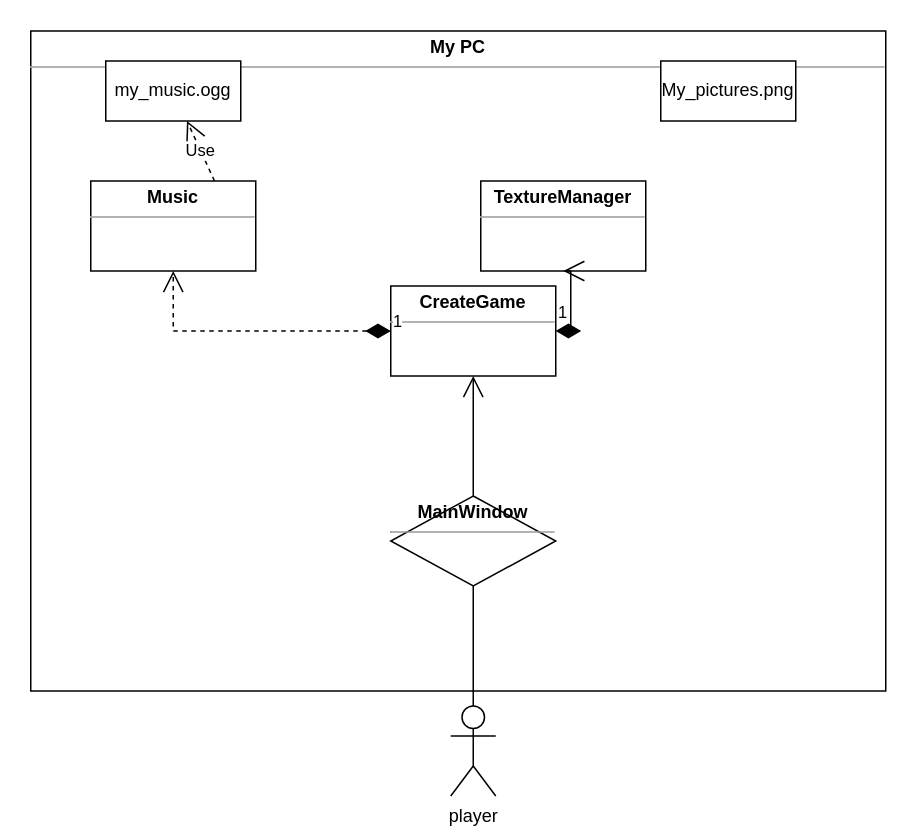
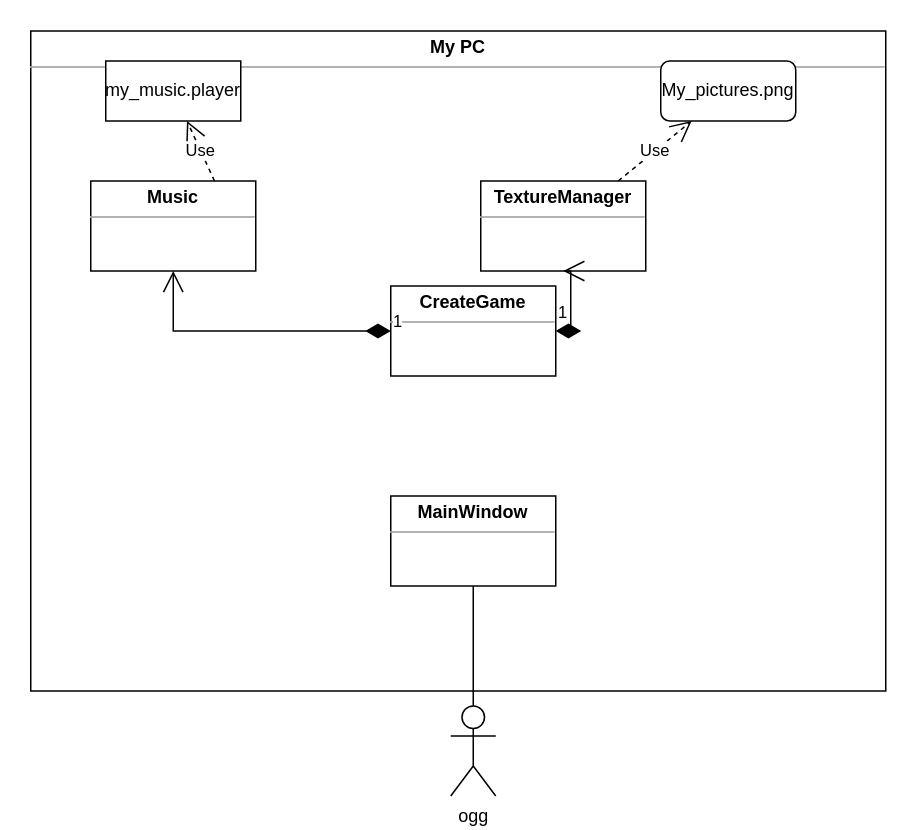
  <mxCell id="0" />
  <mxCell id="1" parent="0" />
  <mxCell id="2" value="&lt;p style=&quot;margin:0px;margin-top:4px;text-align:center;&quot;&gt;&lt;b&gt;My PC&lt;/b&gt;&lt;/p&gt;&lt;hr size=&quot;1&quot;&gt;&lt;div style=&quot;height:2px;&quot;&gt;&lt;/div&gt;" style="verticalAlign=top;align=left;overflow=fill;html=1;whiteSpace=wrap;" parent="1" vertex="1"><mxGeometry x="20" y="20" width="570" height="440" as="geometry" /></mxCell>
  <mxCell id="3" value="&lt;p style=&quot;margin:0px;margin-top:4px;text-align:center;&quot;&gt;&lt;b&gt;Music&lt;/b&gt;&lt;/p&gt;&lt;hr size=&quot;1&quot;&gt;&lt;div style=&quot;height:2px;&quot;&gt;&lt;/div&gt;" style="verticalAlign=top;align=left;overflow=fill;html=1;whiteSpace=wrap;" parent="1" vertex="1"><mxGeometry x="60" y="120" width="110" height="60" as="geometry" /></mxCell>
- <mxCell id="4" value="my_music.ogg" style="html=1;whiteSpace=wrap;" parent="1" vertex="1"><mxGeometry x="70" y="40" width="90" height="40" as="geometry" /></mxCell>
+ <mxCell id="4" value="my_music.player" style="html=1;whiteSpace=wrap;" parent="1" vertex="1"><mxGeometry x="70" y="40" width="90" height="40" as="geometry" /></mxCell>
  <mxCell id="5" value="&lt;p style=&quot;margin:0px;margin-top:4px;text-align:center;&quot;&gt;&lt;b&gt;TextureManager&lt;/b&gt;&lt;br&gt;&lt;/p&gt;&lt;hr size=&quot;1&quot;&gt;&lt;div style=&quot;height:2px;&quot;&gt;&lt;/div&gt;" style="verticalAlign=top;align=left;overflow=fill;html=1;whiteSpace=wrap;" parent="1" vertex="1"><mxGeometry x="320" y="120" width="110" height="60" as="geometry" /></mxCell>
- <mxCell id="6" value="My_pictures.png" style="html=1;whiteSpace=wrap;" parent="1" vertex="1"><mxGeometry x="440" y="40" width="90" height="40" as="geometry" /></mxCell>
- <mxCell id="8" value="player" style="shape=umlActor;verticalLabelPosition=bottom;verticalAlign=top;html=1;" parent="1" vertex="1"><mxGeometry x="300" y="470" width="30" height="60" as="geometry" /></mxCell>
- <mxCell id="9" value="&lt;p style=&quot;margin:0px;margin-top:4px;text-align:center;&quot;&gt;&lt;b&gt;MainWindow&lt;/b&gt;&lt;/p&gt;&lt;hr size=&quot;1&quot;&gt;&lt;div style=&quot;height:2px;&quot;&gt;&lt;/div&gt;" style="rhombus;verticalAlign=top;align=left;overflow=fill;html=1;whiteSpace=wrap;" parent="1" vertex="1"><mxGeometry x="260" y="330" width="110" height="60" as="geometry" /></mxCell>
+ <mxCell id="6" value="My_pictures.png" style="html=1;whiteSpace=wrap;rounded=1;" parent="1" vertex="1"><mxGeometry x="440" y="40" width="90" height="40" as="geometry" /></mxCell>
+ <mxCell id="7" value="Use" style="endArrow=open;endSize=12;dashed=1;html=1;rounded=0;" parent="1" source="5" target="6" edge="1"><mxGeometry width="160" relative="1" as="geometry"><mxPoint x="125" y="130" as="sourcePoint" /><mxPoint x="125" y="100" as="targetPoint" /><mxPoint as="offset" /></mxGeometry></mxCell>
+ <mxCell id="8" value="ogg" style="shape=umlActor;verticalLabelPosition=bottom;verticalAlign=top;html=1;" parent="1" vertex="1"><mxGeometry x="300" y="470" width="30" height="60" as="geometry" /></mxCell>
+ <mxCell id="9" value="&lt;p style=&quot;margin:0px;margin-top:4px;text-align:center;&quot;&gt;&lt;b&gt;MainWindow&lt;/b&gt;&lt;/p&gt;&lt;hr size=&quot;1&quot;&gt;&lt;div style=&quot;height:2px;&quot;&gt;&lt;/div&gt;" style="verticalAlign=top;align=left;overflow=fill;html=1;whiteSpace=wrap;" parent="1" vertex="1"><mxGeometry x="260" y="330" width="110" height="60" as="geometry" /></mxCell>
  <mxCell id="10" value="" style="endArrow=none;html=1;rounded=0;exitX=0.5;exitY=0;exitDx=0;exitDy=0;exitPerimeter=0;" parent="1" source="8" edge="1" target="9"><mxGeometry width="50" height="50" relative="1" as="geometry"><mxPoint x="260" y="290" as="sourcePoint" /><mxPoint x="315" y="280" as="targetPoint" /></mxGeometry></mxCell>
  <mxCell id="11" value="&lt;p style=&quot;margin:0px;margin-top:4px;text-align:center;&quot;&gt;&lt;b&gt;CreateGame&lt;/b&gt;&lt;/p&gt;&lt;hr size=&quot;1&quot;&gt;&lt;div style=&quot;height:2px;&quot;&gt;&lt;/div&gt;" style="verticalAlign=top;align=left;overflow=fill;html=1;whiteSpace=wrap;" vertex="1" parent="1"><mxGeometry x="260" y="190" width="110" height="60" as="geometry" /></mxCell>
- <mxCell id="12" value="" style="endArrow=open;endFill=1;endSize=12;html=1;rounded=0;exitX=0.5;exitY=0;exitDx=0;exitDy=0;entryX=0.5;entryY=1;entryDx=0;entryDy=0;" edge="1" parent="1" source="9" target="11"><mxGeometry width="160" relative="1" as="geometry"><mxPoint x="240" y="200" as="sourcePoint" /><mxPoint x="400" y="200" as="targetPoint" /></mxGeometry></mxCell>
  <mxCell id="13" value="Use" style="endArrow=open;endSize=12;dashed=1;html=1;rounded=0;exitX=0.75;exitY=0;exitDx=0;exitDy=0;" edge="1" parent="1" source="3" target="4"><mxGeometry width="160" relative="1" as="geometry"><mxPoint x="495" y="130" as="sourcePoint" /><mxPoint x="495" y="90" as="targetPoint" /><mxPoint as="offset" /></mxGeometry></mxCell>
- <mxCell id="14" value="1" style="endArrow=open;html=1;endSize=12;startArrow=diamondThin;startSize=14;startFill=1;edgeStyle=orthogonalEdgeStyle;align=left;verticalAlign=bottom;rounded=0;exitX=0;exitY=0.5;exitDx=0;exitDy=0;dashed=1;" edge="1" parent="1" source="11" target="3"><mxGeometry x="-1" y="3" relative="1" as="geometry"><mxPoint x="240" y="280" as="sourcePoint" /><mxPoint x="400" y="280" as="targetPoint" /></mxGeometry></mxCell>
+ <mxCell id="14" value="1" style="endArrow=open;html=1;endSize=12;startArrow=diamondThin;startSize=14;startFill=1;edgeStyle=orthogonalEdgeStyle;align=left;verticalAlign=bottom;rounded=0;exitX=0;exitY=0.5;exitDx=0;exitDy=0;" edge="1" parent="1" source="11" target="3"><mxGeometry x="-1" y="3" relative="1" as="geometry"><mxPoint x="240" y="280" as="sourcePoint" /><mxPoint x="400" y="280" as="targetPoint" /></mxGeometry></mxCell>
  <mxCell id="15" value="1" style="endArrow=open;html=1;endSize=12;startArrow=diamondThin;startSize=14;startFill=1;edgeStyle=orthogonalEdgeStyle;align=left;verticalAlign=bottom;rounded=0;exitX=1;exitY=0.5;exitDx=0;exitDy=0;entryX=0.5;entryY=1;entryDx=0;entryDy=0;" edge="1" parent="1" source="11" target="5"><mxGeometry x="-1" y="3" relative="1" as="geometry"><mxPoint x="270" y="230" as="sourcePoint" /><mxPoint x="125" y="190" as="targetPoint" /></mxGeometry></mxCell>
